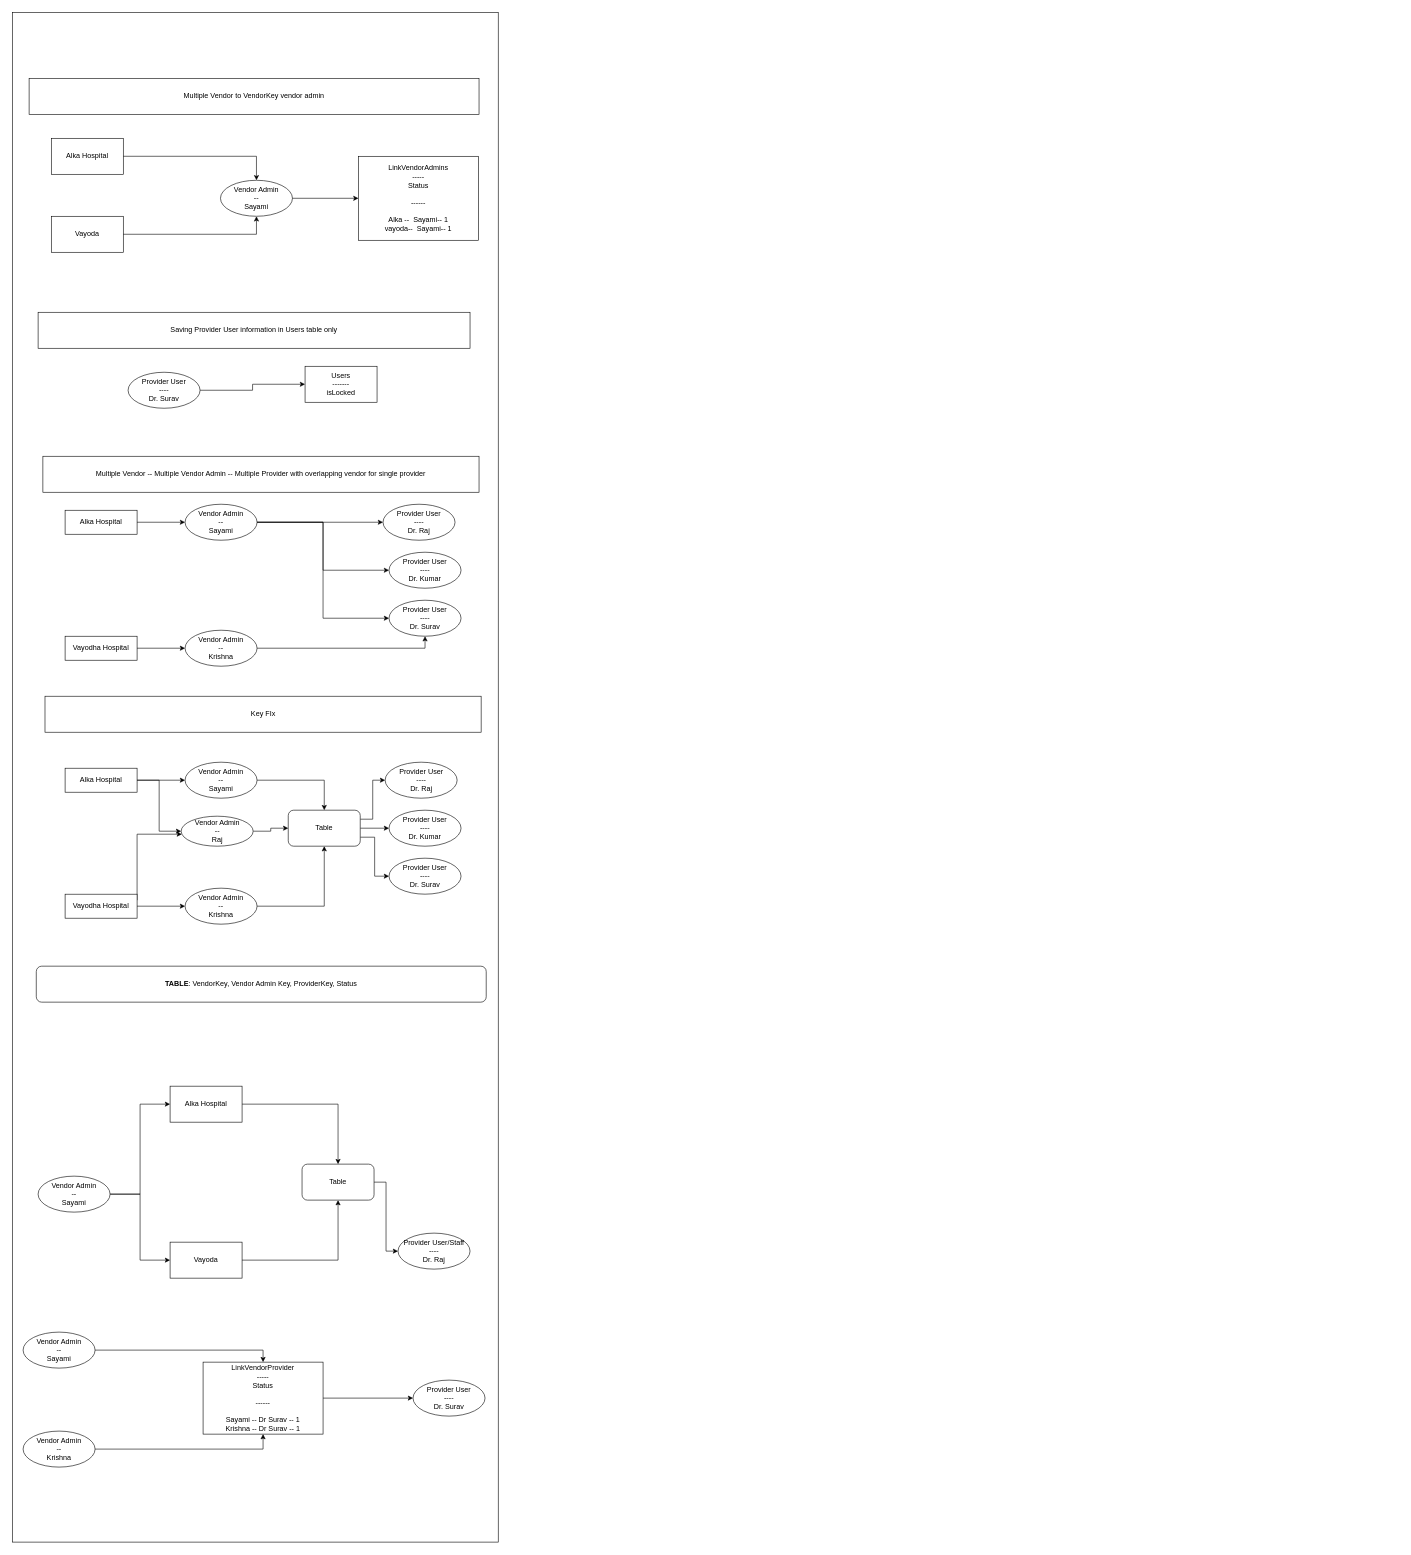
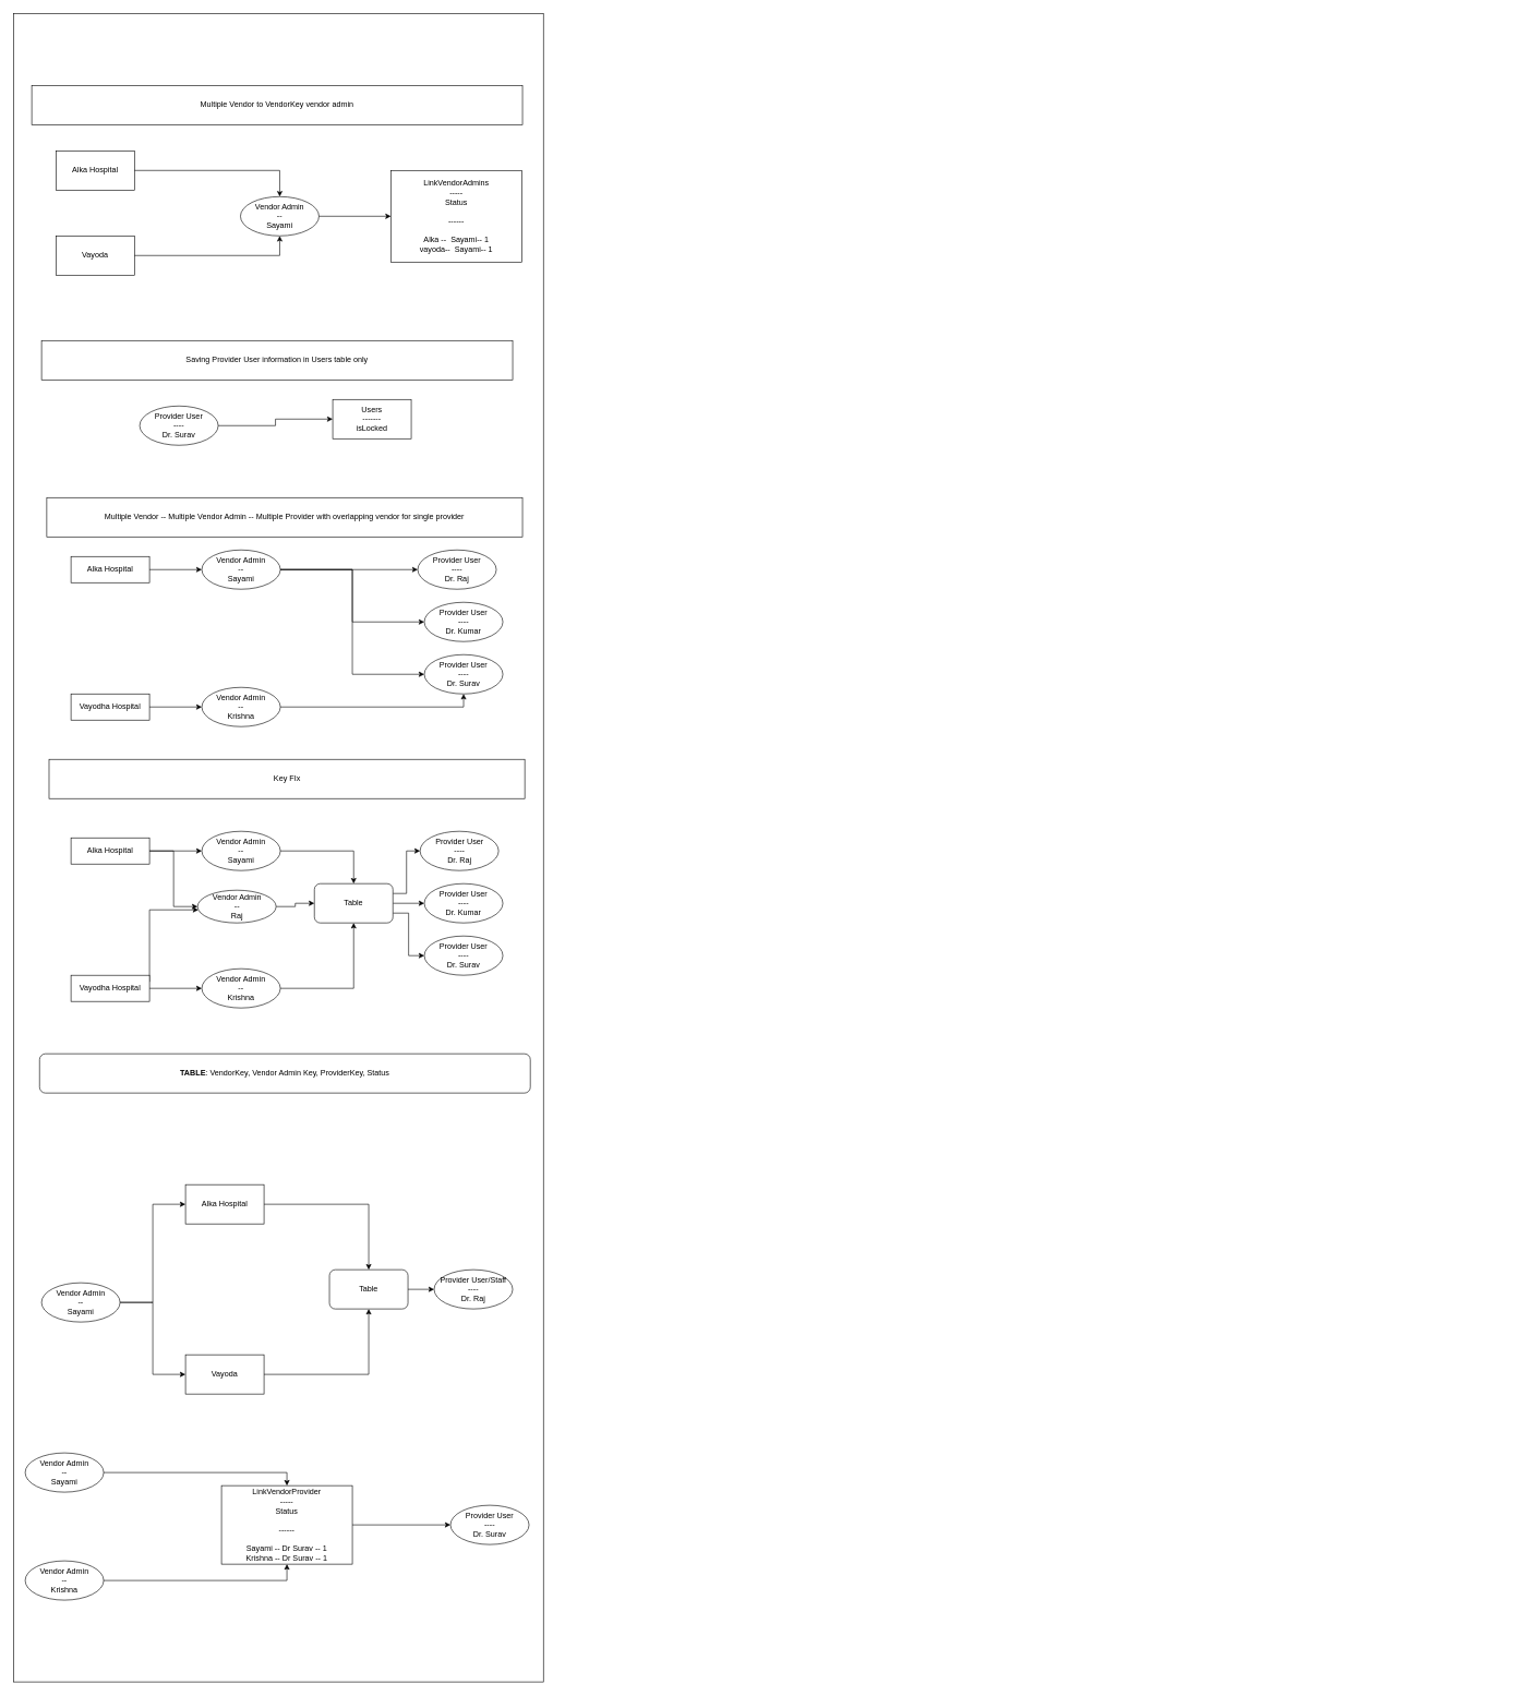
  <mxCell id="0" />
  <mxCell id="1" parent="0" />
  <mxCell id="2" value="" style="rounded=0;whiteSpace=wrap;html=1;" vertex="1" parent="1"><mxGeometry x="20" y="20" width="810" height="2550" as="geometry" /></mxCell>
  <mxCell id="3" value="Provider User&lt;br&gt;----&lt;br&gt;Dr. Surav" style="ellipse;whiteSpace=wrap;html=1;" parent="1" vertex="1"><mxGeometry x="688" y="2300" width="120" height="60" as="geometry" /></mxCell>
  <mxCell id="4" style="edgeStyle=orthogonalEdgeStyle;rounded=0;orthogonalLoop=1;jettySize=auto;html=1;exitX=1;exitY=0.5;exitDx=0;exitDy=0;entryX=0;entryY=0.5;entryDx=0;entryDy=0;" parent="1" source="5" target="3" edge="1"><mxGeometry relative="1" as="geometry" /></mxCell>
  <mxCell id="5" value="LinkVendorProvider&lt;br&gt;-----&lt;br&gt;Status&lt;br&gt;&lt;br&gt;------&lt;br&gt;&lt;br&gt;Sayami -- Dr Surav -- 1&lt;br&gt;Krishna -- Dr Surav -- 1" style="rounded=0;whiteSpace=wrap;html=1;" parent="1" vertex="1"><mxGeometry x="338" y="2270" width="200" height="120" as="geometry" /></mxCell>
  <mxCell id="6" style="edgeStyle=orthogonalEdgeStyle;rounded=0;orthogonalLoop=1;jettySize=auto;html=1;exitX=1;exitY=0.5;exitDx=0;exitDy=0;entryX=0.5;entryY=0;entryDx=0;entryDy=0;" parent="1" source="7" target="5" edge="1"><mxGeometry relative="1" as="geometry" /></mxCell>
  <mxCell id="7" value="Vendor Admin&lt;br&gt;--&lt;br&gt;Sayami" style="ellipse;whiteSpace=wrap;html=1;rounded=0;" parent="1" vertex="1"><mxGeometry x="38" y="2220" width="120" height="60" as="geometry" /></mxCell>
  <mxCell id="8" style="edgeStyle=orthogonalEdgeStyle;rounded=0;orthogonalLoop=1;jettySize=auto;html=1;exitX=1;exitY=0.5;exitDx=0;exitDy=0;entryX=0.5;entryY=1;entryDx=0;entryDy=0;" parent="1" source="9" target="5" edge="1"><mxGeometry relative="1" as="geometry" /></mxCell>
  <mxCell id="9" value="Vendor Admin&lt;br&gt;--&lt;br&gt;Krishna" style="ellipse;whiteSpace=wrap;html=1;rounded=0;" parent="1" vertex="1"><mxGeometry x="38" y="2385" width="120" height="60" as="geometry" /></mxCell>
  <mxCell id="10" value="" style="group" parent="1" vertex="1" connectable="0"><mxGeometry x="48" y="130" width="2282" height="2380" as="geometry" /></mxCell>
  <mxCell id="11" value="Alka Hospital" style="rounded=0;whiteSpace=wrap;html=1;" parent="10" vertex="1"><mxGeometry x="37" y="100" width="120" height="60" as="geometry" /></mxCell>
  <mxCell id="12" value="Vayoda" style="rounded=0;whiteSpace=wrap;html=1;" parent="10" vertex="1"><mxGeometry x="37" y="230" width="120" height="60" as="geometry" /></mxCell>
  <mxCell id="13" value="Vendor Admin&lt;br&gt;--&lt;br&gt;Sayami" style="ellipse;whiteSpace=wrap;html=1;rounded=0;" parent="10" vertex="1"><mxGeometry x="319" y="170" width="120" height="60" as="geometry" /></mxCell>
  <mxCell id="14" style="edgeStyle=orthogonalEdgeStyle;rounded=0;orthogonalLoop=1;jettySize=auto;html=1;exitX=1;exitY=0.5;exitDx=0;exitDy=0;" parent="10" source="11" target="13" edge="1"><mxGeometry relative="1" as="geometry" /></mxCell>
  <mxCell id="15" style="edgeStyle=orthogonalEdgeStyle;rounded=0;orthogonalLoop=1;jettySize=auto;html=1;exitX=1;exitY=0.5;exitDx=0;exitDy=0;entryX=0.5;entryY=1;entryDx=0;entryDy=0;" parent="10" source="12" target="13" edge="1"><mxGeometry relative="1" as="geometry" /></mxCell>
  <mxCell id="16" value="LinkVendorAdmins&lt;br&gt;-----&lt;br&gt;Status&lt;br&gt;&lt;br&gt;------&lt;br&gt;&lt;br&gt;Alka --&amp;nbsp; Sayami-- 1&lt;br&gt;vayoda--&amp;nbsp; Sayami-- 1" style="rounded=0;whiteSpace=wrap;html=1;" parent="10" vertex="1"><mxGeometry x="549" y="130" width="200" height="140" as="geometry" /></mxCell>
  <mxCell id="17" style="edgeStyle=orthogonalEdgeStyle;rounded=0;orthogonalLoop=1;jettySize=auto;html=1;exitX=1;exitY=0.5;exitDx=0;exitDy=0;" parent="10" source="13" target="16" edge="1"><mxGeometry relative="1" as="geometry" /></mxCell>
  <mxCell id="18" value="Multiple Vendor to VendorKey vendor admin" style="rounded=0;whiteSpace=wrap;html=1;" parent="10" vertex="1"><mxGeometry width="750" height="60" as="geometry" /></mxCell>
  <mxCell id="19" value="" style="group" parent="1" vertex="1" connectable="0"><mxGeometry x="63" y="520" width="720" height="160" as="geometry" /></mxCell>
  <mxCell id="20" value="Users&lt;br&gt;-------&lt;br&gt;isLocked" style="whiteSpace=wrap;html=1;" parent="19" vertex="1"><mxGeometry x="445" y="90" width="120" height="60" as="geometry" /></mxCell>
  <mxCell id="21" style="edgeStyle=orthogonalEdgeStyle;rounded=0;orthogonalLoop=1;jettySize=auto;html=1;exitX=1;exitY=0.5;exitDx=0;exitDy=0;entryX=0;entryY=0.5;entryDx=0;entryDy=0;" parent="19" source="22" target="20" edge="1"><mxGeometry relative="1" as="geometry" /></mxCell>
  <mxCell id="22" value="Provider User&lt;br&gt;----&lt;br&gt;Dr. Surav" style="ellipse;whiteSpace=wrap;html=1;" parent="19" vertex="1"><mxGeometry x="150" y="100" width="120" height="60" as="geometry" /></mxCell>
  <mxCell id="23" value="Saving Provider User information in Users table only" style="rounded=0;whiteSpace=wrap;html=1;" parent="19" vertex="1"><mxGeometry width="720" height="60" as="geometry" /></mxCell>
  <mxCell id="24" value="" style="group" parent="1" vertex="1" connectable="0"><mxGeometry x="71" y="760" width="727" height="350" as="geometry" /></mxCell>
  <mxCell id="25" value="Alka Hospital" style="rounded=0;whiteSpace=wrap;html=1;" parent="24" vertex="1"><mxGeometry x="37" y="90" width="120" height="40" as="geometry" /></mxCell>
  <mxCell id="26" value="Vendor Admin&lt;br&gt;--&lt;br&gt;Sayami" style="ellipse;whiteSpace=wrap;html=1;rounded=0;" parent="24" vertex="1"><mxGeometry x="237" y="80" width="120" height="60" as="geometry" /></mxCell>
  <mxCell id="27" value="" style="edgeStyle=orthogonalEdgeStyle;rounded=0;orthogonalLoop=1;jettySize=auto;html=1;" parent="24" source="25" target="26" edge="1"><mxGeometry relative="1" as="geometry" /></mxCell>
  <mxCell id="28" value="Provider User&lt;br&gt;----&lt;br&gt;Dr. Raj" style="ellipse;whiteSpace=wrap;html=1;" parent="24" vertex="1"><mxGeometry x="567" y="80" width="120" height="60" as="geometry" /></mxCell>
  <mxCell id="29" style="edgeStyle=orthogonalEdgeStyle;rounded=0;orthogonalLoop=1;jettySize=auto;html=1;exitX=1;exitY=0.5;exitDx=0;exitDy=0;entryX=0;entryY=0.5;entryDx=0;entryDy=0;" parent="24" source="26" target="28" edge="1"><mxGeometry relative="1" as="geometry" /></mxCell>
  <mxCell id="30" value="Provider User&lt;br&gt;----&lt;br&gt;Dr. Kumar" style="ellipse;whiteSpace=wrap;html=1;" parent="24" vertex="1"><mxGeometry x="577" y="160" width="120" height="60" as="geometry" /></mxCell>
  <mxCell id="31" style="edgeStyle=orthogonalEdgeStyle;rounded=0;orthogonalLoop=1;jettySize=auto;html=1;exitX=1;exitY=0.5;exitDx=0;exitDy=0;entryX=0;entryY=0.5;entryDx=0;entryDy=0;" parent="24" source="26" target="30" edge="1"><mxGeometry relative="1" as="geometry" /></mxCell>
  <mxCell id="32" value="Provider User&lt;br&gt;----&lt;br&gt;Dr. Surav" style="ellipse;whiteSpace=wrap;html=1;" parent="24" vertex="1"><mxGeometry x="577" y="240" width="120" height="60" as="geometry" /></mxCell>
  <mxCell id="33" style="edgeStyle=orthogonalEdgeStyle;rounded=0;orthogonalLoop=1;jettySize=auto;html=1;exitX=1;exitY=0.5;exitDx=0;exitDy=0;entryX=0;entryY=0.5;entryDx=0;entryDy=0;" parent="24" source="26" target="32" edge="1"><mxGeometry relative="1" as="geometry" /></mxCell>
  <mxCell id="34" value="Vayodha Hospital" style="rounded=0;whiteSpace=wrap;html=1;" parent="24" vertex="1"><mxGeometry x="37" y="300" width="120" height="40" as="geometry" /></mxCell>
  <mxCell id="35" style="edgeStyle=orthogonalEdgeStyle;rounded=0;orthogonalLoop=1;jettySize=auto;html=1;exitX=1;exitY=0.5;exitDx=0;exitDy=0;entryX=0.5;entryY=1;entryDx=0;entryDy=0;" parent="24" source="36" target="32" edge="1"><mxGeometry relative="1" as="geometry" /></mxCell>
  <mxCell id="36" value="Vendor Admin&lt;br&gt;--&lt;br&gt;Krishna" style="ellipse;whiteSpace=wrap;html=1;rounded=0;" parent="24" vertex="1"><mxGeometry x="237" y="290" width="120" height="60" as="geometry" /></mxCell>
  <mxCell id="37" style="edgeStyle=orthogonalEdgeStyle;rounded=0;orthogonalLoop=1;jettySize=auto;html=1;entryX=0;entryY=0.5;entryDx=0;entryDy=0;" parent="24" source="34" target="36" edge="1"><mxGeometry relative="1" as="geometry" /></mxCell>
  <mxCell id="38" value="Multiple Vendor -- Multiple Vendor Admin -- Multiple Provider with overlapping vendor for single provider" style="rounded=0;whiteSpace=wrap;html=1;" parent="24" vertex="1"><mxGeometry width="727" height="60" as="geometry" /></mxCell>
  <mxCell id="39" style="edgeStyle=orthogonalEdgeStyle;rounded=0;orthogonalLoop=1;jettySize=auto;html=1;exitX=1;exitY=0.5;exitDx=0;exitDy=0;entryX=0;entryY=0.5;entryDx=0;entryDy=0;" parent="1" source="48" target="47" edge="1"><mxGeometry relative="1" as="geometry" /></mxCell>
  <mxCell id="40" value="Vayoda" style="rounded=0;whiteSpace=wrap;html=1;" parent="1" vertex="1"><mxGeometry x="283" y="2070" width="120" height="60" as="geometry" /></mxCell>
  <mxCell id="41" style="edgeStyle=orthogonalEdgeStyle;rounded=0;orthogonalLoop=1;jettySize=auto;html=1;exitX=1;exitY=0.5;exitDx=0;exitDy=0;entryX=0.5;entryY=1;entryDx=0;entryDy=0;" parent="1" source="40" target="45" edge="1"><mxGeometry relative="1" as="geometry" /></mxCell>
  <mxCell id="42" style="edgeStyle=orthogonalEdgeStyle;rounded=0;orthogonalLoop=1;jettySize=auto;html=1;exitX=1;exitY=0.5;exitDx=0;exitDy=0;entryX=0;entryY=0.5;entryDx=0;entryDy=0;" parent="1" source="48" target="40" edge="1"><mxGeometry relative="1" as="geometry" /></mxCell>
- <mxCell id="43" value="Provider User/Staff&lt;br&gt;----&lt;br&gt;Dr. Raj" style="ellipse;whiteSpace=wrap;html=1;" parent="1" vertex="1"><mxGeometry x="663" y="2055" width="120" height="60" as="geometry" /></mxCell>
+ <mxCell id="43" value="Provider User/Staff&lt;br&gt;----&lt;br&gt;Dr. Raj" style="ellipse;whiteSpace=wrap;html=1;" parent="1" vertex="1"><mxGeometry x="663" y="1940" width="120" height="60" as="geometry" /></mxCell>
  <mxCell id="44" style="edgeStyle=orthogonalEdgeStyle;rounded=0;orthogonalLoop=1;jettySize=auto;html=1;exitX=1;exitY=0.5;exitDx=0;exitDy=0;entryX=0;entryY=0.5;entryDx=0;entryDy=0;" parent="1" source="45" target="43" edge="1"><mxGeometry relative="1" as="geometry" /></mxCell>
  <mxCell id="45" value="Table" style="rounded=1;whiteSpace=wrap;html=1;" parent="1" vertex="1"><mxGeometry x="503" y="1940" width="120" height="60" as="geometry" /></mxCell>
  <mxCell id="46" style="edgeStyle=orthogonalEdgeStyle;rounded=0;orthogonalLoop=1;jettySize=auto;html=1;exitX=1;exitY=0.5;exitDx=0;exitDy=0;entryX=0.5;entryY=0;entryDx=0;entryDy=0;" parent="1" source="47" target="45" edge="1"><mxGeometry relative="1" as="geometry" /></mxCell>
  <mxCell id="47" value="Alka Hospital" style="rounded=0;whiteSpace=wrap;html=1;" parent="1" vertex="1"><mxGeometry x="283" y="1810" width="120" height="60" as="geometry" /></mxCell>
  <mxCell id="48" value="Vendor Admin&lt;br&gt;--&lt;br&gt;Sayami" style="ellipse;whiteSpace=wrap;html=1;rounded=0;" parent="1" vertex="1"><mxGeometry x="63" y="1960" width="120" height="60" as="geometry" /></mxCell>
  <mxCell id="49" value="Key FIx" style="rounded=0;whiteSpace=wrap;html=1;" parent="1" vertex="1"><mxGeometry x="74.5" y="1160" width="727" height="60" as="geometry" /></mxCell>
  <mxCell id="50" style="edgeStyle=orthogonalEdgeStyle;rounded=0;orthogonalLoop=1;jettySize=auto;html=1;exitX=1;exitY=0.5;exitDx=0;exitDy=0;entryX=0;entryY=0.5;entryDx=0;entryDy=0;" parent="1" source="51" target="68" edge="1"><mxGeometry relative="1" as="geometry" /></mxCell>
  <mxCell id="51" value="Alka Hospital" style="rounded=0;whiteSpace=wrap;html=1;" parent="1" vertex="1"><mxGeometry x="108" y="1280" width="120" height="40" as="geometry" /></mxCell>
  <mxCell id="52" style="edgeStyle=orthogonalEdgeStyle;rounded=0;orthogonalLoop=1;jettySize=auto;html=1;exitX=1;exitY=0.5;exitDx=0;exitDy=0;" parent="1" source="53" target="66" edge="1"><mxGeometry relative="1" as="geometry" /></mxCell>
  <mxCell id="53" value="Vendor Admin&lt;br&gt;--&lt;br&gt;Sayami" style="ellipse;whiteSpace=wrap;html=1;rounded=0;" parent="1" vertex="1"><mxGeometry x="308" y="1270" width="120" height="60" as="geometry" /></mxCell>
  <mxCell id="54" value="" style="edgeStyle=orthogonalEdgeStyle;rounded=0;orthogonalLoop=1;jettySize=auto;html=1;" parent="1" source="51" target="53" edge="1"><mxGeometry relative="1" as="geometry" /></mxCell>
  <mxCell id="55" value="Provider User&lt;br&gt;----&lt;br&gt;Dr. Raj" style="ellipse;whiteSpace=wrap;html=1;" parent="1" vertex="1"><mxGeometry x="641.5" y="1270" width="120" height="60" as="geometry" /></mxCell>
  <mxCell id="56" value="Provider User&lt;br&gt;----&lt;br&gt;Dr. Kumar" style="ellipse;whiteSpace=wrap;html=1;" parent="1" vertex="1"><mxGeometry x="648" y="1350" width="120" height="60" as="geometry" /></mxCell>
  <mxCell id="57" value="Provider User&lt;br&gt;----&lt;br&gt;Dr. Surav" style="ellipse;whiteSpace=wrap;html=1;" parent="1" vertex="1"><mxGeometry x="648" y="1430" width="120" height="60" as="geometry" /></mxCell>
  <mxCell id="58" style="edgeStyle=orthogonalEdgeStyle;rounded=0;orthogonalLoop=1;jettySize=auto;html=1;exitX=1;exitY=0.25;exitDx=0;exitDy=0;" parent="1" source="59" target="68" edge="1"><mxGeometry relative="1" as="geometry"><Array as="points"><mxPoint x="228" y="1390" /></Array></mxGeometry></mxCell>
  <mxCell id="59" value="Vayodha Hospital" style="rounded=0;whiteSpace=wrap;html=1;" parent="1" vertex="1"><mxGeometry x="108" y="1490" width="120" height="40" as="geometry" /></mxCell>
  <mxCell id="60" style="edgeStyle=orthogonalEdgeStyle;rounded=0;orthogonalLoop=1;jettySize=auto;html=1;exitX=1;exitY=0.5;exitDx=0;exitDy=0;entryX=0.5;entryY=1;entryDx=0;entryDy=0;" parent="1" source="61" target="66" edge="1"><mxGeometry relative="1" as="geometry" /></mxCell>
  <mxCell id="61" value="Vendor Admin&lt;br&gt;--&lt;br&gt;Krishna" style="ellipse;whiteSpace=wrap;html=1;rounded=0;" parent="1" vertex="1"><mxGeometry x="308" y="1480" width="120" height="60" as="geometry" /></mxCell>
  <mxCell id="62" style="edgeStyle=orthogonalEdgeStyle;rounded=0;orthogonalLoop=1;jettySize=auto;html=1;entryX=0;entryY=0.5;entryDx=0;entryDy=0;" parent="1" source="59" target="61" edge="1"><mxGeometry relative="1" as="geometry" /></mxCell>
  <mxCell id="63" style="edgeStyle=orthogonalEdgeStyle;rounded=0;orthogonalLoop=1;jettySize=auto;html=1;exitX=1;exitY=0.25;exitDx=0;exitDy=0;entryX=0;entryY=0.5;entryDx=0;entryDy=0;" parent="1" source="66" target="55" edge="1"><mxGeometry relative="1" as="geometry" /></mxCell>
  <mxCell id="64" style="edgeStyle=orthogonalEdgeStyle;rounded=0;orthogonalLoop=1;jettySize=auto;html=1;exitX=1;exitY=0.5;exitDx=0;exitDy=0;entryX=0;entryY=0.5;entryDx=0;entryDy=0;" parent="1" source="66" target="56" edge="1"><mxGeometry relative="1" as="geometry" /></mxCell>
  <mxCell id="65" style="edgeStyle=orthogonalEdgeStyle;rounded=0;orthogonalLoop=1;jettySize=auto;html=1;exitX=1;exitY=0.75;exitDx=0;exitDy=0;entryX=0;entryY=0.5;entryDx=0;entryDy=0;" parent="1" source="66" target="57" edge="1"><mxGeometry relative="1" as="geometry" /></mxCell>
  <mxCell id="66" value="Table" style="rounded=1;whiteSpace=wrap;html=1;" parent="1" vertex="1"><mxGeometry x="480" y="1350" width="120" height="60" as="geometry" /></mxCell>
  <mxCell id="67" style="edgeStyle=orthogonalEdgeStyle;rounded=0;orthogonalLoop=1;jettySize=auto;html=1;exitX=1;exitY=0.5;exitDx=0;exitDy=0;entryX=0;entryY=0.5;entryDx=0;entryDy=0;" parent="1" source="68" target="66" edge="1"><mxGeometry relative="1" as="geometry" /></mxCell>
  <mxCell id="68" value="Vendor Admin&lt;br&gt;--&lt;br&gt;Raj" style="ellipse;whiteSpace=wrap;html=1;rounded=0;" parent="1" vertex="1"><mxGeometry x="301.5" y="1360" width="120" height="50" as="geometry" /></mxCell>
  <mxCell id="69" value="&lt;b&gt;TABLE&lt;/b&gt;: VendorKey, Vendor Admin Key, ProviderKey, Status" style="rounded=1;whiteSpace=wrap;html=1;" parent="1" vertex="1"><mxGeometry x="60" y="1610" width="750" height="60" as="geometry" /></mxCell>
